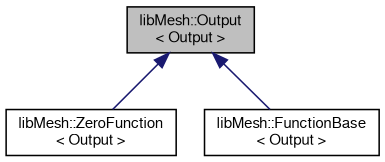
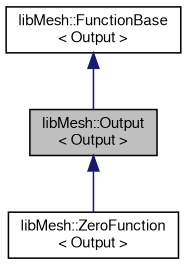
  digraph {
    node [color=black fillcolor=white fontname=FreeSans fontsize=10 shape=record style=filled]
    edge [color=midnightblue dir=back fontname=FreeSans fontsize=10 labelfontname=FreeSans labelfontsize=10 style=solid]
    n1 [fillcolor=grey75 fontcolor=black height=0.2 label="libMesh::Output\l\< Output \>" width=0.4]
    n2 [height=0.2 label="libMesh::ZeroFunction\l\< Output \>" width=0.4]
    n3 [height=0.2 label="libMesh::FunctionBase\l\< Output \>" width=0.4]
    n1 -> n2
-   n1 -> n3
+   n3 -> n1
  }
